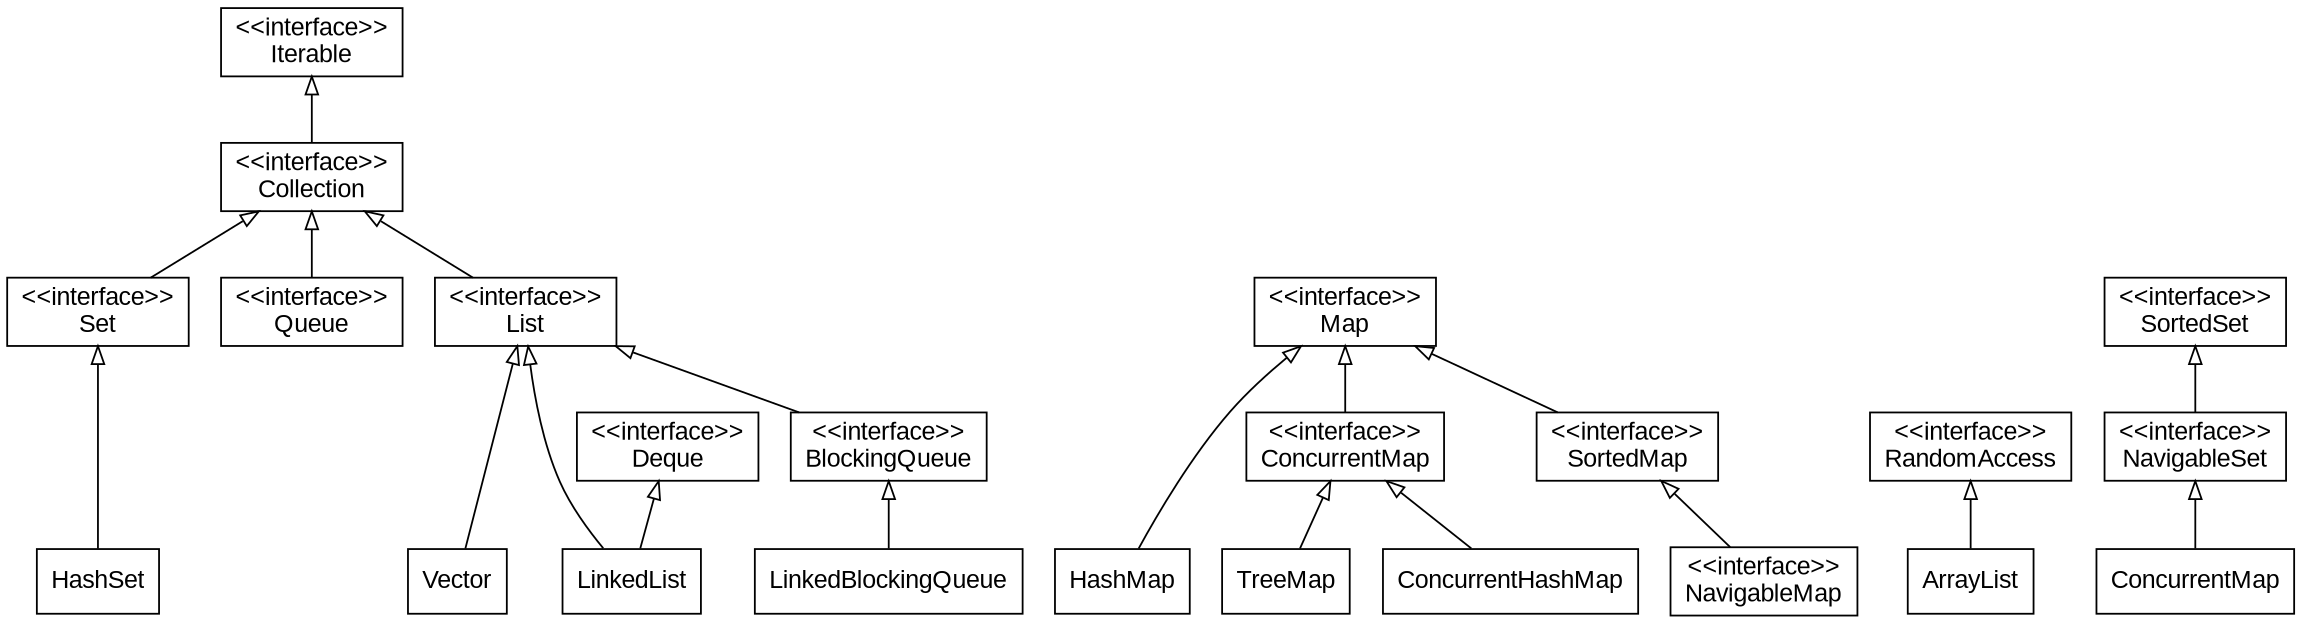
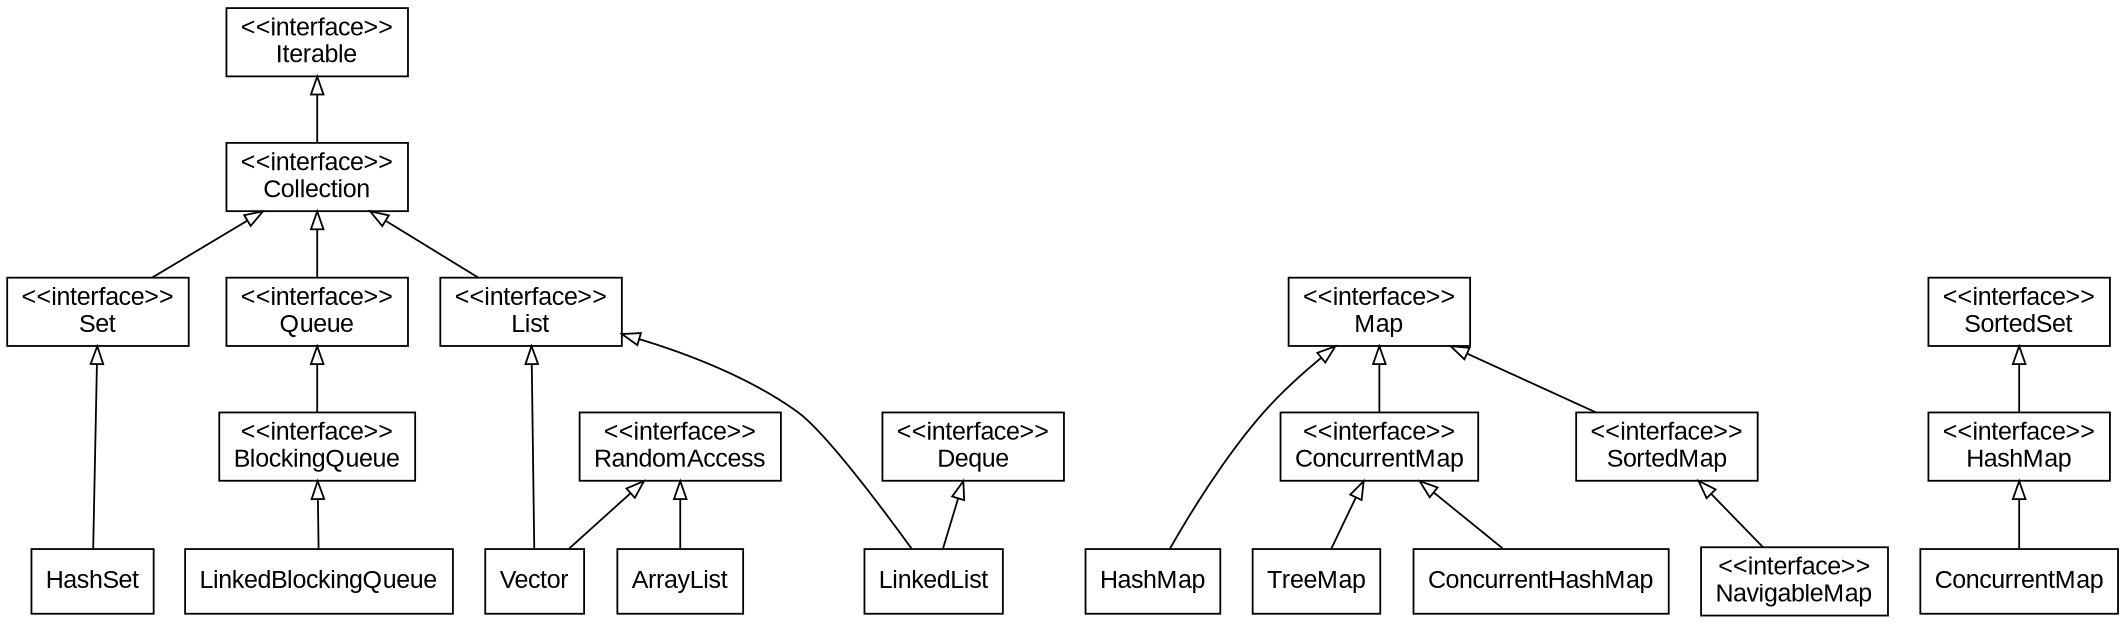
  digraph {
    fontname="Liberation Sans"
    rankdir=BT
    node [fontname="Liberation Sans" shape=record]
    edge [arrowhead=empty fontname="Liberation Sans"]
    n1 [label="\<\<interface\>\>\nList"]
    n2 [label="\<\<interface\>\>\nSet"]
    n3 [label="\<\<interface\>\>\nQueue"]
    n4 [label="\<\<interface\>\>\nMap"]
    Vector
    ArrayList
    LinkedList
    HashSet
    n9 [label=ConcurrentMap]
    HashMap
    TreeMap
    ConcurrentHashMap
    LinkedBlockingQueue
    n14 [label="\<\<interface\>\>\nCollection"]
    n15 [label="\<\<interface\>\>\nRandomAccess"]
    n16 [label="\<\<interface\>\>\nDeque"]
-   n17 [label="\<\<interface\>\>\nNavigableSet"]
+   n17 [label="\<\<interface\>\>\nHashMap"]
    n18 [label="\<\<interface\>\>\nConcurrentMap"]
    n19 [label="\<\<interface\>\>\nBlockingQueue"]
    n20 [label="\<\<interface\>\>\nIterable"]
    n21 [label="\<\<interface\>\>\nSortedSet"]
    n22 [label="\<\<interface\>\>\nSortedMap"]
    n23 [label="\<\<interface\>\>\nNavigableMap"]
    subgraph sub_1 {
      rank=same
      n1
      n2
      n3
      n4
    }
    subgraph sub_2 {
      rank=same
      Vector
      ArrayList
      LinkedList
      HashSet
      n9
      HashMap
      TreeMap
      ConcurrentHashMap
      LinkedBlockingQueue
    }
    n1 -> n14
    n2 -> n14
    n3 -> n14
    Vector -> n1
+   Vector -> n15
    ArrayList -> n15
    LinkedList -> n1
    LinkedList -> n16
    HashSet -> n2
    n9 -> n17
    HashMap -> n4
    TreeMap -> n18
    ConcurrentHashMap -> n18
    LinkedBlockingQueue -> n19
    n14 -> n20
    n17 -> n21
    n18 -> n4
-   n19 -> n1
+   n19 -> n3
    n22 -> n4
    n23 -> n22
  }
